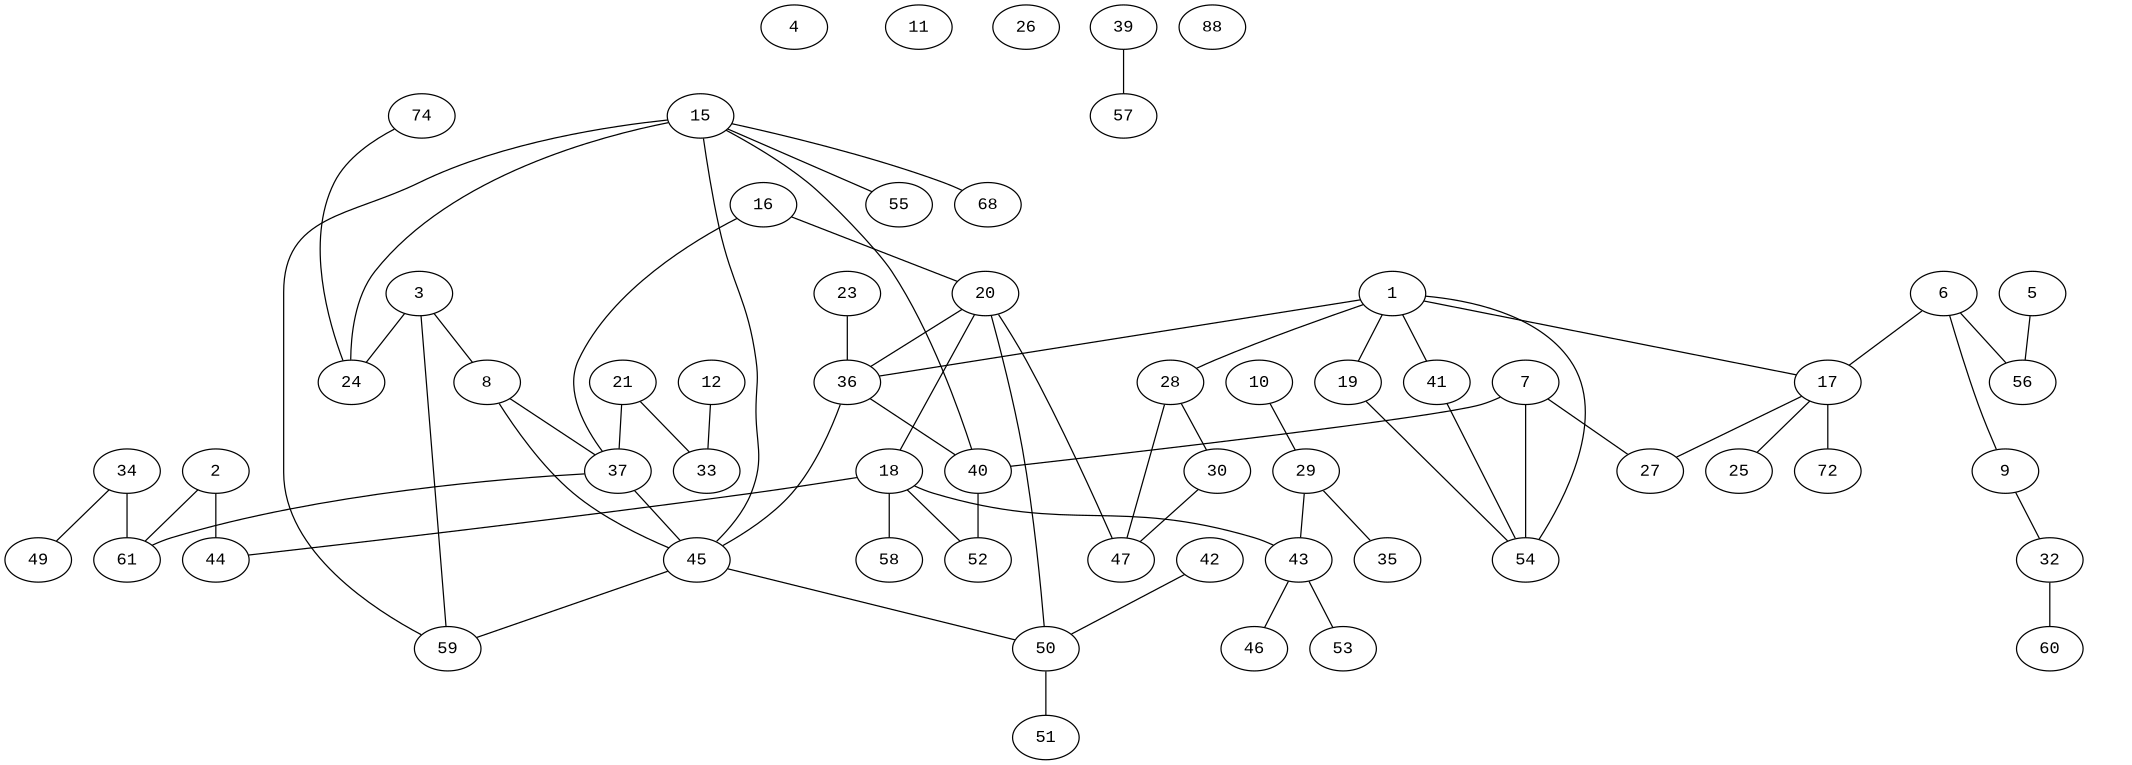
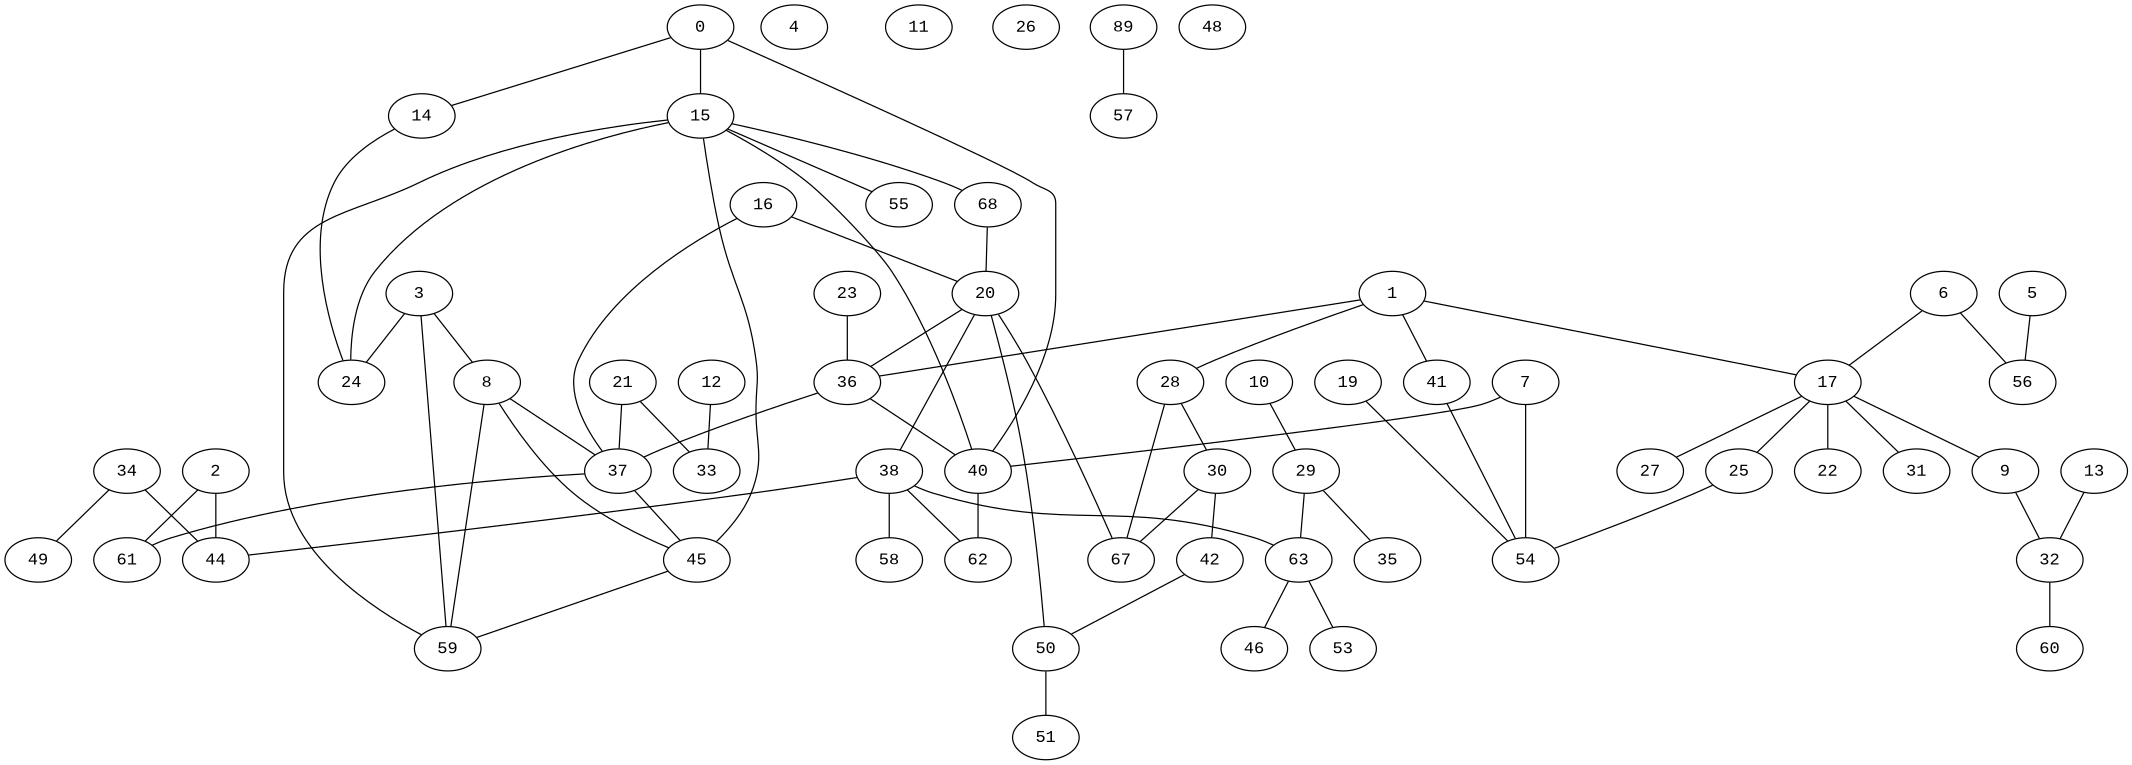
  graph {
    fontname="Liberation Mono"
    node [fontname="Liberation Mono"]
    edge [fontname="Liberation Mono"]
-   14 [label=74]
+   0
+   14
    15
    40
    24
    59
    45
    n8 [label=68]
    55
-   52
+   52 [label=62]
    50
    20
    1
    17
    19
    28
    36
    41
    54
    27
-   22 [label=72]
+   22
    25
-   47
+   31
+   47 [label=67]
    30
    37
    42
    61
    2
    44
    3
    8
    4
    5
    56
    6
    9
    32
    60
    7
    51
    10
    29
    35
-   43
+   43 [label=63]
    46
    53
    11
    12
    33
-   38 [label=18]
+   13
+   38
    16
    58
    21
    23
    26
    34
    49
-   39
+   39 [label=89]
    57
-   48 [label=88]
+   48
+   0 -- 14
+   0 -- 15
+   0 -- 40
    14 -- 24
    15 -- 40
    15 -- 24
    15 -- 59
    15 -- 45
    15 -- n8
    15 -- 55
    40 -- 52
    45 -- 59
-   45 -- 50
+   n8 -- 20
    50 -- 51
    20 -- 50
    20 -- 36
    20 -- 47
    20 -- 38
    1 -- 17
-   1 -- 19
    1 -- 28
    1 -- 36
    1 -- 41
-   1 -- 54
+   25 -- 54
    17 -- 27
    17 -- 22
    17 -- 25
+   17 -- 31
    19 -- 54
    28 -- 47
    28 -- 30
    36 -- 40
-   36 -- 45
+   36 -- 37
    41 -- 54
    30 -- 47
+   30 -- 42
    37 -- 45
    37 -- 61
    42 -- 50
    2 -- 61
    2 -- 44
    3 -- 24
    3 -- 59
    3 -- 8
+   8 -- 59
    8 -- 45
    8 -- 37
    5 -- 56
    6 -- 17
    6 -- 56
-   6 -- 9
+   17 -- 9
    9 -- 32
    32 -- 60
    7 -- 40
    7 -- 54
-   7 -- 27
    10 -- 29
    29 -- 35
    29 -- 43
    43 -- 46
    43 -- 53
    12 -- 33
+   13 -- 32
    38 -- 52
    38 -- 44
    38 -- 43
    38 -- 58
    16 -- 20
    16 -- 37
    21 -- 37
    21 -- 33
    23 -- 36
-   34 -- 61
+   34 -- 44
    34 -- 49
    39 -- 57
  }
